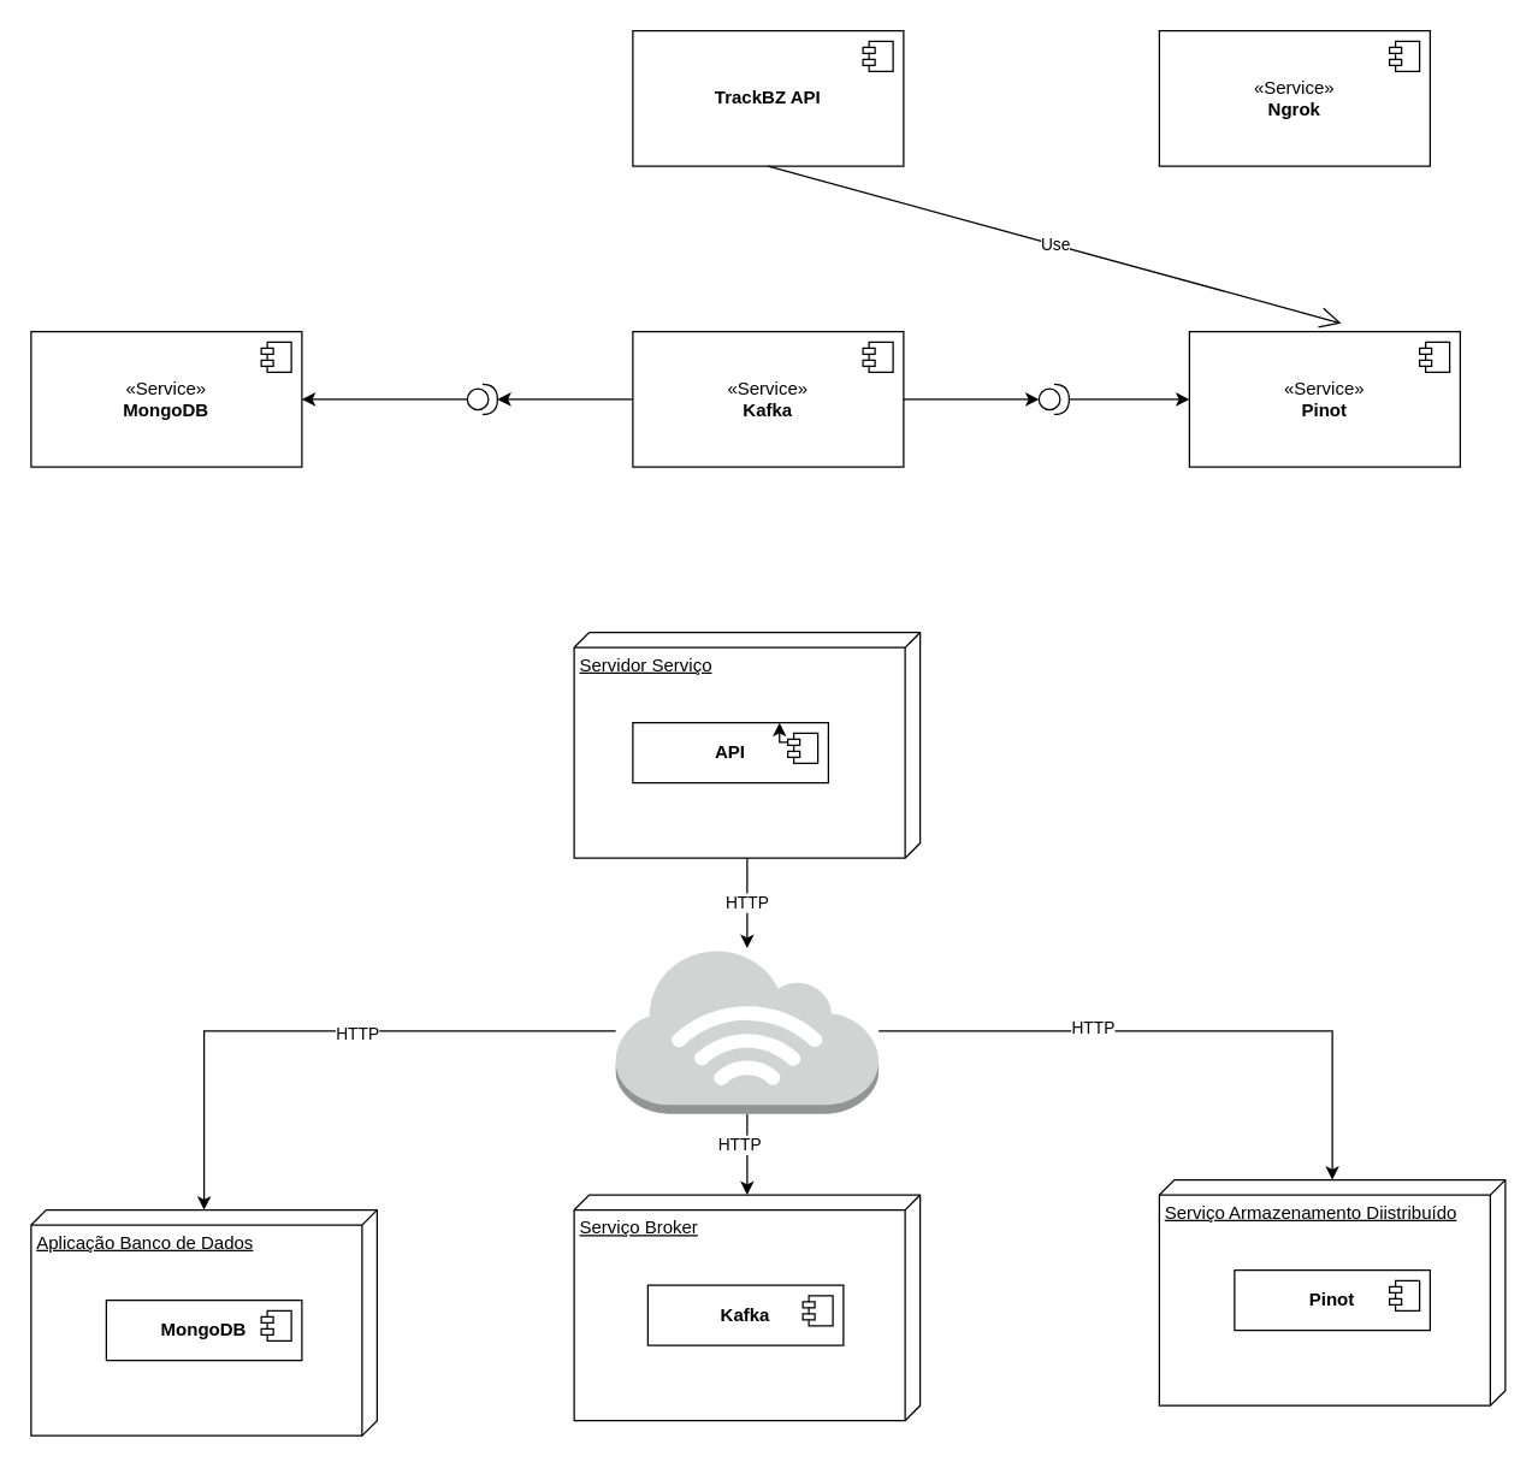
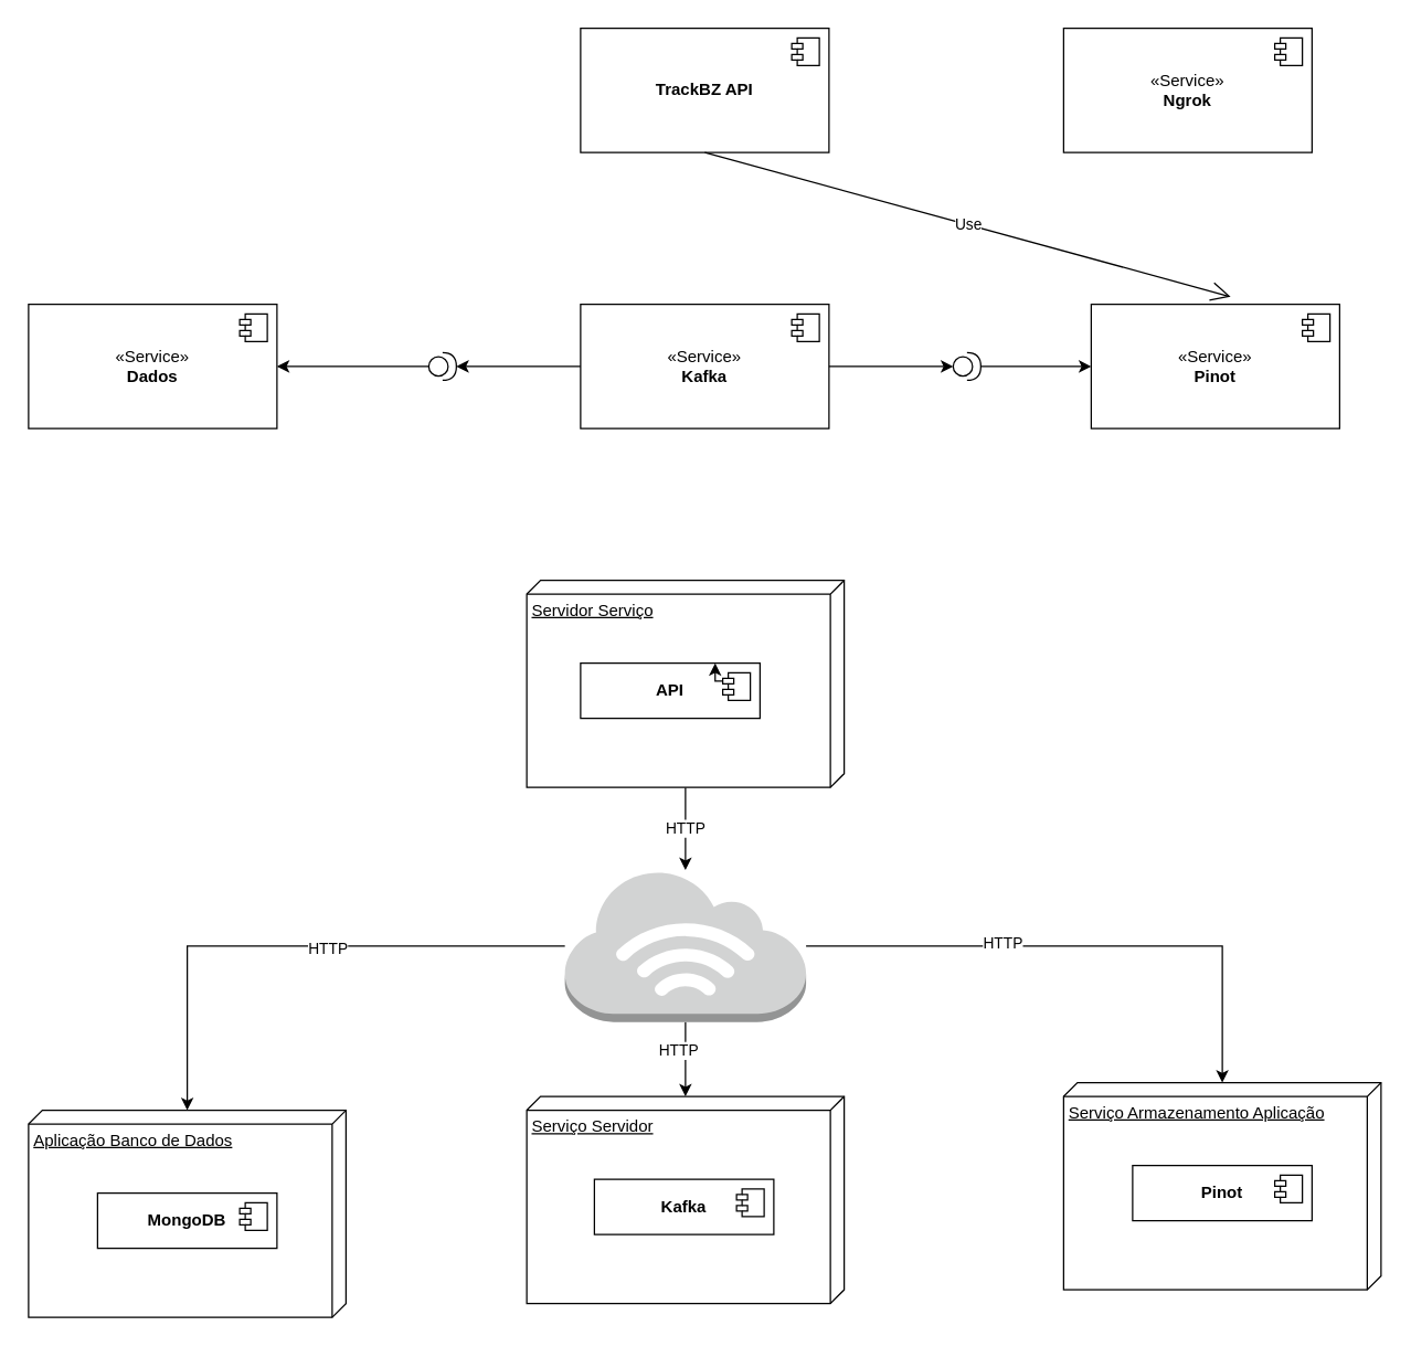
  <mxCell id="0" />
  <mxCell id="1" parent="0" />
- <mxCell id="2" value="«Service»&lt;br&gt;&lt;b&gt;MongoDB&lt;/b&gt;" style="html=1;dropTarget=0;whiteSpace=wrap;" vertex="1" parent="1"><mxGeometry x="20" y="220" width="180" height="90" as="geometry" /></mxCell>
+ <mxCell id="2" value="«Service»&lt;br&gt;&lt;b&gt;Dados&lt;/b&gt;" style="html=1;dropTarget=0;whiteSpace=wrap;" vertex="1" parent="1"><mxGeometry x="20" y="220" width="180" height="90" as="geometry" /></mxCell>
  <mxCell id="3" value="" style="shape=module;jettyWidth=8;jettyHeight=4;" vertex="1" parent="2"><mxGeometry x="1" width="20" height="20" relative="1" as="geometry"><mxPoint x="-27" y="7" as="offset" /></mxGeometry></mxCell>
  <mxCell id="4" value="«Service»&lt;br&gt;&lt;b&gt;Kafka&lt;/b&gt;" style="html=1;dropTarget=0;whiteSpace=wrap;" vertex="1" parent="1"><mxGeometry x="420" y="220" width="180" height="90" as="geometry" /></mxCell>
  <mxCell id="5" value="" style="shape=module;jettyWidth=8;jettyHeight=4;" vertex="1" parent="4"><mxGeometry x="1" width="20" height="20" relative="1" as="geometry"><mxPoint x="-27" y="7" as="offset" /></mxGeometry></mxCell>
  <mxCell id="6" value="«Service»&lt;br&gt;&lt;b&gt;Pinot&lt;/b&gt;" style="html=1;dropTarget=0;whiteSpace=wrap;" vertex="1" parent="1"><mxGeometry x="790" y="220" width="180" height="90" as="geometry" /></mxCell>
  <mxCell id="7" value="" style="shape=module;jettyWidth=8;jettyHeight=4;" vertex="1" parent="6"><mxGeometry x="1" width="20" height="20" relative="1" as="geometry"><mxPoint x="-27" y="7" as="offset" /></mxGeometry></mxCell>
  <mxCell id="8" value="&lt;b&gt;TrackBZ API&lt;/b&gt;" style="html=1;dropTarget=0;whiteSpace=wrap;" vertex="1" parent="1"><mxGeometry x="420" y="20" width="180" height="90" as="geometry" /></mxCell>
  <mxCell id="9" value="" style="shape=module;jettyWidth=8;jettyHeight=4;" vertex="1" parent="8"><mxGeometry x="1" width="20" height="20" relative="1" as="geometry"><mxPoint x="-27" y="7" as="offset" /></mxGeometry></mxCell>
  <mxCell id="10" value="Use" style="endArrow=open;endSize=12;dashed=0;html=1;rounded=0;exitX=0.5;exitY=1;exitDx=0;exitDy=0;entryX=0.561;entryY=-0.061;entryDx=0;entryDy=0;entryPerimeter=0;" edge="1" parent="1" source="8" target="6"><mxGeometry width="160" relative="1" as="geometry"><mxPoint x="520" y="120" as="sourcePoint" /><mxPoint x="112" y="232" as="targetPoint" /></mxGeometry></mxCell>
  <mxCell id="11" style="edgeStyle=orthogonalEdgeStyle;rounded=0;orthogonalLoop=1;jettySize=auto;html=1;" edge="1" parent="1" source="12" target="2"><mxGeometry relative="1" as="geometry" /></mxCell>
  <mxCell id="12" value="" style="shape=providedRequiredInterface;html=1;verticalLabelPosition=bottom;sketch=0;" vertex="1" parent="1"><mxGeometry x="310" y="255" width="20" height="20" as="geometry" /></mxCell>
  <mxCell id="13" style="edgeStyle=orthogonalEdgeStyle;rounded=0;orthogonalLoop=1;jettySize=auto;html=1;entryX=1;entryY=0.5;entryDx=0;entryDy=0;entryPerimeter=0;" edge="1" parent="1" source="4" target="12"><mxGeometry relative="1" as="geometry" /></mxCell>
  <mxCell id="14" style="edgeStyle=orthogonalEdgeStyle;rounded=0;orthogonalLoop=1;jettySize=auto;html=1;entryX=0;entryY=0.5;entryDx=0;entryDy=0;" edge="1" parent="1" source="15" target="6"><mxGeometry relative="1" as="geometry" /></mxCell>
  <mxCell id="15" value="" style="shape=providedRequiredInterface;html=1;verticalLabelPosition=bottom;sketch=0;" vertex="1" parent="1"><mxGeometry x="690" y="255" width="20" height="20" as="geometry" /></mxCell>
  <mxCell id="16" style="edgeStyle=orthogonalEdgeStyle;rounded=0;orthogonalLoop=1;jettySize=auto;html=1;entryX=0;entryY=0.5;entryDx=0;entryDy=0;entryPerimeter=0;" edge="1" parent="1" source="4" target="15"><mxGeometry relative="1" as="geometry" /></mxCell>
  <mxCell id="17" value="«Service»&lt;br&gt;&lt;b&gt;Ngrok&lt;/b&gt;" style="html=1;dropTarget=0;whiteSpace=wrap;" vertex="1" parent="1"><mxGeometry x="770" y="20" width="180" height="90" as="geometry" /></mxCell>
  <mxCell id="18" value="" style="shape=module;jettyWidth=8;jettyHeight=4;" vertex="1" parent="17"><mxGeometry x="1" width="20" height="20" relative="1" as="geometry"><mxPoint x="-27" y="7" as="offset" /></mxGeometry></mxCell>
  <mxCell id="19" value="Aplicação Banco de Dados" style="verticalAlign=top;align=left;spacingTop=8;spacingLeft=2;spacingRight=12;shape=cube;size=10;direction=south;fontStyle=4;html=1;whiteSpace=wrap;" vertex="1" parent="1"><mxGeometry x="20" y="804" width="230" height="150" as="geometry" /></mxCell>
  <mxCell id="20" value="&lt;b&gt;MongoDB&lt;/b&gt;" style="html=1;dropTarget=0;whiteSpace=wrap;" vertex="1" parent="1"><mxGeometry x="70" y="864" width="130" height="40" as="geometry" /></mxCell>
  <mxCell id="21" value="" style="shape=module;jettyWidth=8;jettyHeight=4;" vertex="1" parent="20"><mxGeometry x="1" width="20" height="20" relative="1" as="geometry"><mxPoint x="-27" y="7" as="offset" /></mxGeometry></mxCell>
- <mxCell id="22" value="Serviço Broker" style="verticalAlign=top;align=left;spacingTop=8;spacingLeft=2;spacingRight=12;shape=cube;size=10;direction=south;fontStyle=4;html=1;whiteSpace=wrap;" vertex="1" parent="1"><mxGeometry x="381" y="794" width="230" height="150" as="geometry" /></mxCell>
+ <mxCell id="22" value="Serviço Servidor" style="verticalAlign=top;align=left;spacingTop=8;spacingLeft=2;spacingRight=12;shape=cube;size=10;direction=south;fontStyle=4;html=1;whiteSpace=wrap;" vertex="1" parent="1"><mxGeometry x="381" y="794" width="230" height="150" as="geometry" /></mxCell>
  <mxCell id="23" value="&lt;b&gt;Kafka&lt;/b&gt;" style="html=1;dropTarget=0;whiteSpace=wrap;" vertex="1" parent="1"><mxGeometry x="430" y="854" width="130" height="40" as="geometry" /></mxCell>
  <mxCell id="24" value="" style="shape=module;jettyWidth=8;jettyHeight=4;" vertex="1" parent="23"><mxGeometry x="1" width="20" height="20" relative="1" as="geometry"><mxPoint x="-27" y="7" as="offset" /></mxGeometry></mxCell>
- <mxCell id="25" value="Serviço Armazenamento Diistribuído" style="verticalAlign=top;align=left;spacingTop=8;spacingLeft=2;spacingRight=12;shape=cube;size=10;direction=south;fontStyle=4;html=1;whiteSpace=wrap;" vertex="1" parent="1"><mxGeometry x="770" y="784" width="230" height="150" as="geometry" /></mxCell>
+ <mxCell id="25" value="Serviço Armazenamento Aplicação" style="verticalAlign=top;align=left;spacingTop=8;spacingLeft=2;spacingRight=12;shape=cube;size=10;direction=south;fontStyle=4;html=1;whiteSpace=wrap;" vertex="1" parent="1"><mxGeometry x="770" y="784" width="230" height="150" as="geometry" /></mxCell>
  <mxCell id="26" value="&lt;b&gt;Pinot&lt;/b&gt;" style="html=1;dropTarget=0;whiteSpace=wrap;" vertex="1" parent="1"><mxGeometry x="820" y="844" width="130" height="40" as="geometry" /></mxCell>
  <mxCell id="27" value="" style="shape=module;jettyWidth=8;jettyHeight=4;" vertex="1" parent="26"><mxGeometry x="1" width="20" height="20" relative="1" as="geometry"><mxPoint x="-27" y="7" as="offset" /></mxGeometry></mxCell>
  <mxCell id="28" style="edgeStyle=orthogonalEdgeStyle;rounded=0;orthogonalLoop=1;jettySize=auto;html=1;" edge="1" parent="1" source="30" target="39"><mxGeometry relative="1" as="geometry" /></mxCell>
  <mxCell id="29" value="HTTP" style="edgeLabel;html=1;align=center;verticalAlign=middle;resizable=0;points=[];" vertex="1" connectable="0" parent="28"><mxGeometry x="-0.033" y="-1" relative="1" as="geometry"><mxPoint as="offset" /></mxGeometry></mxCell>
  <mxCell id="30" value="Servidor Serviço" style="verticalAlign=top;align=left;spacingTop=8;spacingLeft=2;spacingRight=12;shape=cube;size=10;direction=south;fontStyle=4;html=1;whiteSpace=wrap;" vertex="1" parent="1"><mxGeometry x="381" y="420" width="230" height="150" as="geometry" /></mxCell>
  <mxCell id="31" value="&lt;b&gt;API&lt;/b&gt;" style="html=1;dropTarget=0;whiteSpace=wrap;" vertex="1" parent="1"><mxGeometry x="420" y="480" width="130" height="40" as="geometry" /></mxCell>
  <mxCell id="32" value="" style="shape=module;jettyWidth=8;jettyHeight=4;" vertex="1" parent="31"><mxGeometry x="1" width="20" height="20" relative="1" as="geometry"><mxPoint x="-27" y="7" as="offset" /></mxGeometry></mxCell>
  <mxCell id="33" style="edgeStyle=orthogonalEdgeStyle;rounded=0;orthogonalLoop=1;jettySize=auto;html=1;" edge="1" parent="1" source="39" target="19"><mxGeometry relative="1" as="geometry" /></mxCell>
  <mxCell id="34" value="HTTP" style="edgeLabel;html=1;align=center;verticalAlign=middle;resizable=0;points=[];" vertex="1" connectable="0" parent="33"><mxGeometry x="-0.126" y="1" relative="1" as="geometry"><mxPoint as="offset" /></mxGeometry></mxCell>
  <mxCell id="35" style="edgeStyle=orthogonalEdgeStyle;rounded=0;orthogonalLoop=1;jettySize=auto;html=1;" edge="1" parent="1" source="39" target="22"><mxGeometry relative="1" as="geometry" /></mxCell>
  <mxCell id="36" value="HTTP" style="edgeLabel;html=1;align=center;verticalAlign=middle;resizable=0;points=[];" vertex="1" connectable="0" parent="35"><mxGeometry x="-0.259" y="-6" relative="1" as="geometry"><mxPoint as="offset" /></mxGeometry></mxCell>
  <mxCell id="37" style="edgeStyle=orthogonalEdgeStyle;rounded=0;orthogonalLoop=1;jettySize=auto;html=1;" edge="1" parent="1" source="39" target="25"><mxGeometry relative="1" as="geometry" /></mxCell>
  <mxCell id="38" value="HTTP" style="edgeLabel;html=1;align=center;verticalAlign=middle;resizable=0;points=[];" vertex="1" connectable="0" parent="37"><mxGeometry x="-0.293" y="3" relative="1" as="geometry"><mxPoint as="offset" /></mxGeometry></mxCell>
  <mxCell id="39" value="" style="outlineConnect=0;dashed=0;verticalLabelPosition=bottom;verticalAlign=top;align=center;html=1;shape=mxgraph.aws3.internet_3;fillColor=#D2D3D3;gradientColor=none;" vertex="1" parent="1"><mxGeometry x="408.63" y="630" width="174.75" height="110" as="geometry" /></mxCell>
  <mxCell id="40" style="edgeStyle=orthogonalEdgeStyle;rounded=0;orthogonalLoop=1;jettySize=auto;html=1;exitX=0;exitY=0;exitDx=0;exitDy=6;exitPerimeter=0;entryX=0.75;entryY=0;entryDx=0;entryDy=0;" edge="1" parent="1" source="32" target="31"><mxGeometry relative="1" as="geometry" /></mxCell>
